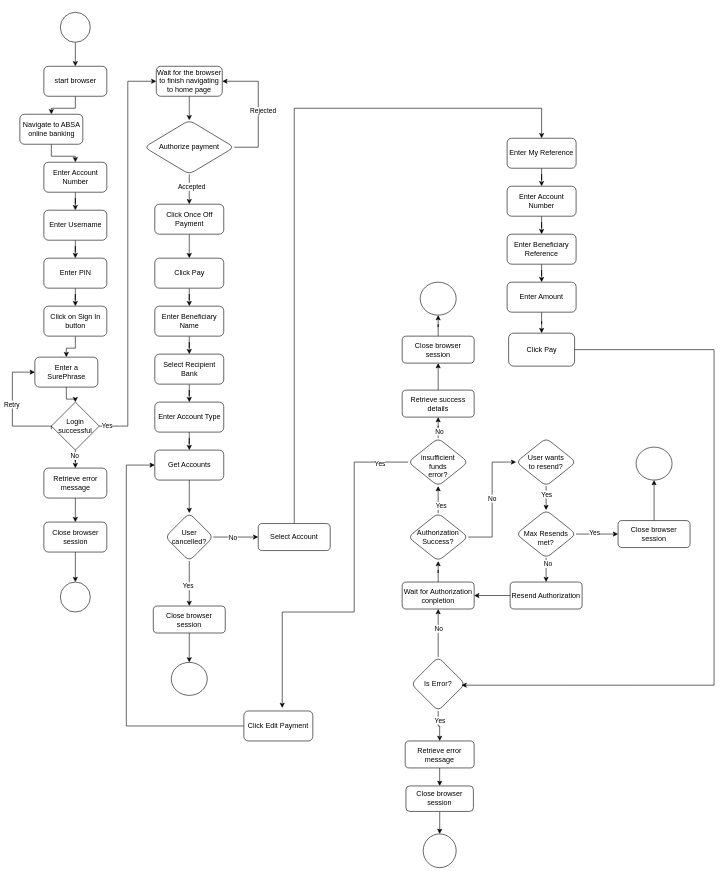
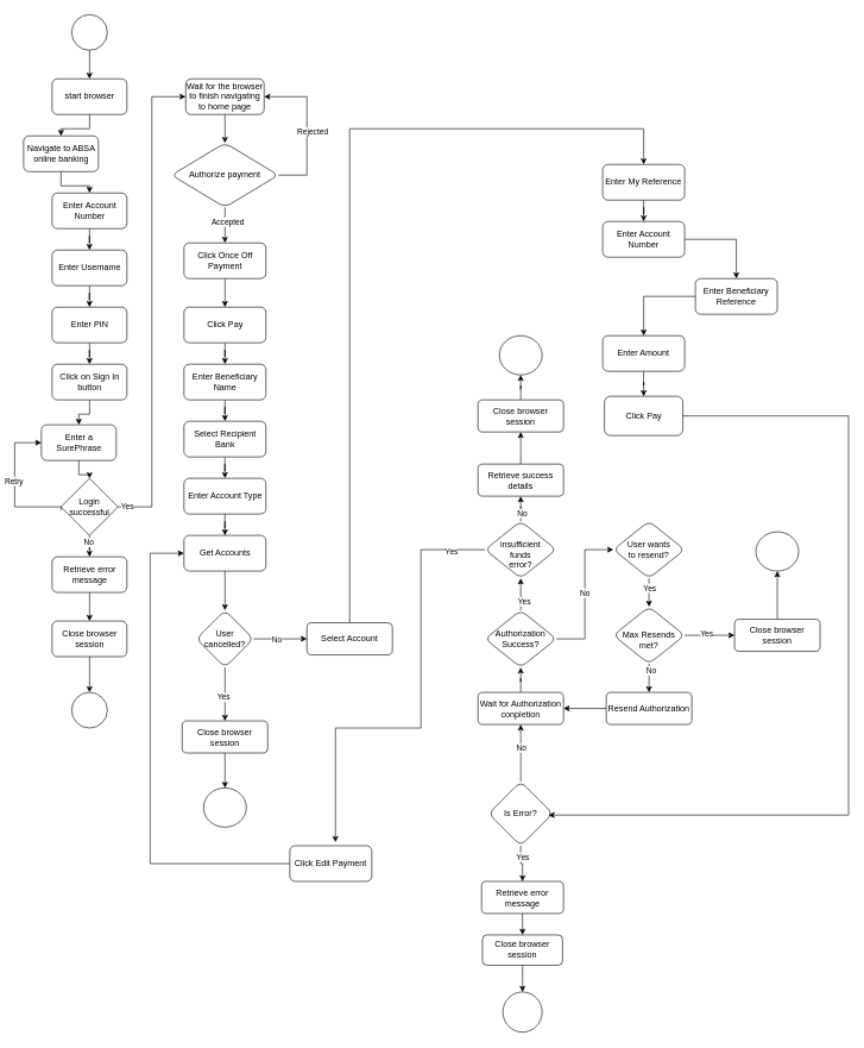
  <mxCell id="0" />
  <mxCell id="1" parent="0" />
  <mxCell id="2" value="" style="edgeStyle=orthogonalEdgeStyle;rounded=0;orthogonalLoop=1;jettySize=auto;html=1;" edge="1" parent="1" source="3" target="5"><mxGeometry relative="1" as="geometry" /></mxCell>
  <mxCell id="3" value="" style="ellipse;whiteSpace=wrap;html=1;aspect=fixed;" vertex="1" parent="1"><mxGeometry x="100" y="20" width="50" height="50" as="geometry" /></mxCell>
  <mxCell id="4" value="" style="edgeStyle=orthogonalEdgeStyle;rounded=0;orthogonalLoop=1;jettySize=auto;html=1;" edge="1" parent="1" source="5" target="7"><mxGeometry relative="1" as="geometry" /></mxCell>
  <mxCell id="5" value="start browser" style="rounded=1;whiteSpace=wrap;html=1;" vertex="1" parent="1"><mxGeometry x="72.5" y="110" width="105" height="50" as="geometry" /></mxCell>
  <mxCell id="6" value="" style="edgeStyle=orthogonalEdgeStyle;rounded=0;orthogonalLoop=1;jettySize=auto;html=1;" edge="1" parent="1" source="7" target="9"><mxGeometry relative="1" as="geometry" /></mxCell>
  <mxCell id="7" value="Navigate to ABSA online banking" style="rounded=1;whiteSpace=wrap;html=1;" vertex="1" parent="1"><mxGeometry x="32.5" y="190" width="105" height="50" as="geometry" /></mxCell>
  <mxCell id="8" value="" style="edgeStyle=orthogonalEdgeStyle;rounded=0;orthogonalLoop=1;jettySize=auto;html=1;" edge="1" parent="1" source="9" target="11"><mxGeometry relative="1" as="geometry" /></mxCell>
  <mxCell id="9" value="Enter Account Number" style="rounded=1;whiteSpace=wrap;html=1;" vertex="1" parent="1"><mxGeometry x="72.5" y="270" width="105" height="50" as="geometry" /></mxCell>
  <mxCell id="10" value="" style="edgeStyle=orthogonalEdgeStyle;rounded=0;orthogonalLoop=1;jettySize=auto;html=1;" edge="1" parent="1" source="11" target="13"><mxGeometry relative="1" as="geometry" /></mxCell>
  <mxCell id="11" value="Enter Username" style="rounded=1;whiteSpace=wrap;html=1;" vertex="1" parent="1"><mxGeometry x="72.5" y="350" width="105" height="50" as="geometry" /></mxCell>
  <mxCell id="12" value="" style="edgeStyle=orthogonalEdgeStyle;rounded=0;orthogonalLoop=1;jettySize=auto;html=1;" edge="1" parent="1" source="13" target="15"><mxGeometry relative="1" as="geometry" /></mxCell>
  <mxCell id="13" value="Enter PIN" style="rounded=1;whiteSpace=wrap;html=1;" vertex="1" parent="1"><mxGeometry x="72.5" y="430" width="105" height="50" as="geometry" /></mxCell>
  <mxCell id="14" value="" style="edgeStyle=orthogonalEdgeStyle;rounded=0;orthogonalLoop=1;jettySize=auto;html=1;" edge="1" parent="1" source="15" target="17"><mxGeometry relative="1" as="geometry" /></mxCell>
  <mxCell id="15" value="Click on Sign In button" style="rounded=1;whiteSpace=wrap;html=1;" vertex="1" parent="1"><mxGeometry x="72.5" y="510" width="105" height="50" as="geometry" /></mxCell>
  <mxCell id="16" value="" style="edgeStyle=orthogonalEdgeStyle;rounded=0;orthogonalLoop=1;jettySize=auto;html=1;" edge="1" parent="1" source="17" target="24"><mxGeometry relative="1" as="geometry" /></mxCell>
  <mxCell id="17" value="Enter a SurePhrase" style="rounded=1;whiteSpace=wrap;html=1;" vertex="1" parent="1"><mxGeometry x="57.5" y="595" width="105" height="50" as="geometry" /></mxCell>
  <mxCell id="18" value="" style="edgeStyle=orthogonalEdgeStyle;rounded=0;orthogonalLoop=1;jettySize=auto;html=1;" edge="1" parent="1" source="24" target="26"><mxGeometry relative="1" as="geometry" /></mxCell>
  <mxCell id="19" value="No" style="edgeLabel;html=1;align=center;verticalAlign=middle;resizable=0;points=[];" vertex="1" connectable="0" parent="18"><mxGeometry x="-0.659" y="-2" relative="1" as="geometry"><mxPoint as="offset" /></mxGeometry></mxCell>
  <mxCell id="20" style="edgeStyle=orthogonalEdgeStyle;rounded=0;orthogonalLoop=1;jettySize=auto;html=1;entryX=0;entryY=0.5;entryDx=0;entryDy=0;" edge="1" parent="1" source="24" target="31"><mxGeometry relative="1" as="geometry" /></mxCell>
  <mxCell id="21" value="Yes" style="edgeLabel;html=1;align=center;verticalAlign=middle;resizable=0;points=[];" vertex="1" connectable="0" parent="20"><mxGeometry x="-0.965" y="1" relative="1" as="geometry"><mxPoint as="offset" /></mxGeometry></mxCell>
  <mxCell id="22" style="edgeStyle=orthogonalEdgeStyle;rounded=0;orthogonalLoop=1;jettySize=auto;html=1;entryX=0;entryY=0.5;entryDx=0;entryDy=0;" edge="1" parent="1" target="17"><mxGeometry relative="1" as="geometry"><mxPoint x="32.47" y="660" as="targetPoint" /><mxPoint x="85.004" y="715.034" as="sourcePoint" /><Array as="points"><mxPoint x="86" y="710" /><mxPoint x="20" y="710" /><mxPoint x="20" y="615" /></Array></mxGeometry></mxCell>
  <mxCell id="23" value="Retry" style="edgeLabel;html=1;align=center;verticalAlign=middle;resizable=0;points=[];" vertex="1" connectable="0" parent="22"><mxGeometry x="0.095" y="2" relative="1" as="geometry"><mxPoint as="offset" /></mxGeometry></mxCell>
  <mxCell id="24" value="Login&lt;br&gt;successful" style="rhombus;whiteSpace=wrap;html=1;" vertex="1" parent="1"><mxGeometry x="85" y="670" width="80" height="80" as="geometry" /></mxCell>
  <mxCell id="25" value="" style="edgeStyle=orthogonalEdgeStyle;rounded=0;orthogonalLoop=1;jettySize=auto;html=1;" edge="1" parent="1" source="26" target="28"><mxGeometry relative="1" as="geometry" /></mxCell>
  <mxCell id="26" value="Retrieve error&lt;br&gt;message" style="rounded=1;whiteSpace=wrap;html=1;" vertex="1" parent="1"><mxGeometry x="72.5" y="780" width="105" height="50" as="geometry" /></mxCell>
  <mxCell id="27" value="" style="edgeStyle=orthogonalEdgeStyle;rounded=0;orthogonalLoop=1;jettySize=auto;html=1;" edge="1" parent="1" source="28" target="29"><mxGeometry relative="1" as="geometry" /></mxCell>
  <mxCell id="28" value="Close browser session" style="rounded=1;whiteSpace=wrap;html=1;" vertex="1" parent="1"><mxGeometry x="72.5" y="870" width="105" height="50" as="geometry" /></mxCell>
  <mxCell id="29" value="" style="ellipse;whiteSpace=wrap;html=1;aspect=fixed;" vertex="1" parent="1"><mxGeometry x="100" y="970" width="50" height="50" as="geometry" /></mxCell>
  <mxCell id="30" value="" style="edgeStyle=orthogonalEdgeStyle;rounded=0;orthogonalLoop=1;jettySize=auto;html=1;" edge="1" parent="1" source="31" target="39"><mxGeometry relative="1" as="geometry" /></mxCell>
  <mxCell id="31" value="Wait for the browser to finish navigating to home page" style="rounded=1;whiteSpace=wrap;html=1;" vertex="1" parent="1"><mxGeometry x="260" y="110" width="110" height="50" as="geometry" /></mxCell>
  <mxCell id="32" value="" style="edgeStyle=orthogonalEdgeStyle;rounded=0;orthogonalLoop=1;jettySize=auto;html=1;" edge="1" parent="1" source="33" target="43"><mxGeometry relative="1" as="geometry" /></mxCell>
  <mxCell id="33" value="Click Pay" style="whiteSpace=wrap;html=1;rounded=1;" vertex="1" parent="1"><mxGeometry x="257.5" y="430" width="115" height="50" as="geometry" /></mxCell>
  <mxCell id="34" value="" style="edgeStyle=orthogonalEdgeStyle;rounded=0;orthogonalLoop=1;jettySize=auto;html=1;" edge="1" parent="1" source="39" target="41"><mxGeometry relative="1" as="geometry" /></mxCell>
  <mxCell id="35" value="Accepted" style="edgeLabel;html=1;align=center;verticalAlign=middle;resizable=0;points=[];" vertex="1" connectable="0" parent="34"><mxGeometry x="-0.2" y="3" relative="1" as="geometry"><mxPoint as="offset" /></mxGeometry></mxCell>
  <mxCell id="36" style="edgeStyle=orthogonalEdgeStyle;rounded=0;orthogonalLoop=1;jettySize=auto;html=1;exitX=1;exitY=0.5;exitDx=0;exitDy=0;entryX=1;entryY=0.5;entryDx=0;entryDy=0;" edge="1" parent="1" source="39" target="31"><mxGeometry relative="1" as="geometry"><Array as="points"><mxPoint x="430" y="245" /><mxPoint x="430" y="135" /></Array></mxGeometry></mxCell>
  <mxCell id="37" value="No" style="edgeLabel;html=1;align=center;verticalAlign=middle;resizable=0;points=[];" vertex="1" connectable="0" parent="36"><mxGeometry x="-0.04" y="-4" relative="1" as="geometry"><mxPoint as="offset" /></mxGeometry></mxCell>
  <mxCell id="38" value="Rejected" style="edgeLabel;html=1;align=center;verticalAlign=middle;resizable=0;points=[];" vertex="1" connectable="0" parent="36"><mxGeometry x="-0.038" y="-7" relative="1" as="geometry"><mxPoint as="offset" /></mxGeometry></mxCell>
  <mxCell id="39" value="Authorize payment" style="rhombus;whiteSpace=wrap;html=1;rounded=1;" vertex="1" parent="1"><mxGeometry x="240" y="200" width="150" height="90" as="geometry" /></mxCell>
  <mxCell id="40" value="" style="edgeStyle=orthogonalEdgeStyle;rounded=0;orthogonalLoop=1;jettySize=auto;html=1;" edge="1" parent="1" source="41" target="33"><mxGeometry relative="1" as="geometry" /></mxCell>
  <mxCell id="41" value="Click Once Off Payment" style="whiteSpace=wrap;html=1;rounded=1;" vertex="1" parent="1"><mxGeometry x="257.5" y="340" width="115" height="50" as="geometry" /></mxCell>
  <mxCell id="42" value="" style="edgeStyle=orthogonalEdgeStyle;rounded=0;orthogonalLoop=1;jettySize=auto;html=1;" edge="1" parent="1" source="43" target="45"><mxGeometry relative="1" as="geometry" /></mxCell>
  <mxCell id="43" value="Enter Beneficiary Name" style="whiteSpace=wrap;html=1;rounded=1;" vertex="1" parent="1"><mxGeometry x="257.5" y="510" width="115" height="50" as="geometry" /></mxCell>
  <mxCell id="44" value="" style="edgeStyle=orthogonalEdgeStyle;rounded=0;orthogonalLoop=1;jettySize=auto;html=1;" edge="1" parent="1" source="45" target="47"><mxGeometry relative="1" as="geometry" /></mxCell>
  <mxCell id="45" value="Select Recipient Bank" style="whiteSpace=wrap;html=1;rounded=1;" vertex="1" parent="1"><mxGeometry x="257.5" y="590" width="115" height="50" as="geometry" /></mxCell>
  <mxCell id="46" value="" style="edgeStyle=orthogonalEdgeStyle;rounded=0;orthogonalLoop=1;jettySize=auto;html=1;" edge="1" parent="1" source="47" target="49"><mxGeometry relative="1" as="geometry" /></mxCell>
  <mxCell id="47" value="Enter Account Type" style="whiteSpace=wrap;html=1;rounded=1;" vertex="1" parent="1"><mxGeometry x="257.5" y="670" width="115" height="50" as="geometry" /></mxCell>
  <mxCell id="48" value="" style="edgeStyle=orthogonalEdgeStyle;rounded=0;orthogonalLoop=1;jettySize=auto;html=1;" edge="1" parent="1" source="49" target="54"><mxGeometry relative="1" as="geometry" /></mxCell>
  <mxCell id="49" value="Get Accounts" style="whiteSpace=wrap;html=1;rounded=1;" vertex="1" parent="1"><mxGeometry x="257.5" y="750" width="115" height="50" as="geometry" /></mxCell>
  <mxCell id="50" value="" style="edgeStyle=orthogonalEdgeStyle;rounded=0;orthogonalLoop=1;jettySize=auto;html=1;" edge="1" parent="1" source="54" target="56"><mxGeometry relative="1" as="geometry" /></mxCell>
  <mxCell id="51" value="No" style="edgeLabel;html=1;align=center;verticalAlign=middle;resizable=0;points=[];" vertex="1" connectable="0" parent="50"><mxGeometry x="-0.148" y="-1" relative="1" as="geometry"><mxPoint as="offset" /></mxGeometry></mxCell>
  <mxCell id="52" value="" style="edgeStyle=orthogonalEdgeStyle;rounded=0;orthogonalLoop=1;jettySize=auto;html=1;" edge="1" parent="1" source="54" target="58"><mxGeometry relative="1" as="geometry" /></mxCell>
  <mxCell id="53" value="Yes" style="edgeLabel;html=1;align=center;verticalAlign=middle;resizable=0;points=[];" vertex="1" connectable="0" parent="52"><mxGeometry x="0.083" y="-3" relative="1" as="geometry"><mxPoint as="offset" /></mxGeometry></mxCell>
  <mxCell id="54" value="User cancelled?" style="rhombus;whiteSpace=wrap;html=1;rounded=1;" vertex="1" parent="1"><mxGeometry x="275" y="855" width="80" height="80" as="geometry" /></mxCell>
  <mxCell id="55" style="edgeStyle=orthogonalEdgeStyle;rounded=0;orthogonalLoop=1;jettySize=auto;html=1;entryX=0.5;entryY=0;entryDx=0;entryDy=0;" edge="1" parent="1" source="56" target="103"><mxGeometry relative="1" as="geometry"><Array as="points"><mxPoint x="490" y="180" /><mxPoint x="903" y="180" /></Array></mxGeometry></mxCell>
  <mxCell id="56" value="Select Account" style="whiteSpace=wrap;html=1;rounded=1;" vertex="1" parent="1"><mxGeometry x="430" y="872.5" width="120" height="45" as="geometry" /></mxCell>
  <mxCell id="57" value="" style="edgeStyle=orthogonalEdgeStyle;rounded=0;orthogonalLoop=1;jettySize=auto;html=1;" edge="1" parent="1" source="58" target="59"><mxGeometry relative="1" as="geometry" /></mxCell>
  <mxCell id="58" value="Close browser session" style="whiteSpace=wrap;html=1;rounded=1;" vertex="1" parent="1"><mxGeometry x="255" y="1010" width="120" height="45" as="geometry" /></mxCell>
  <mxCell id="59" value="" style="ellipse;whiteSpace=wrap;html=1;rounded=1;" vertex="1" parent="1"><mxGeometry x="285" y="1104" width="60" height="55" as="geometry" /></mxCell>
  <mxCell id="60" value="" style="edgeStyle=orthogonalEdgeStyle;rounded=0;orthogonalLoop=1;jettySize=auto;html=1;" edge="1" parent="1" source="64" target="66"><mxGeometry relative="1" as="geometry" /></mxCell>
  <mxCell id="61" value="Yes" style="edgeLabel;html=1;align=center;verticalAlign=middle;resizable=0;points=[];" vertex="1" connectable="0" parent="60"><mxGeometry x="-0.433" y="2" relative="1" as="geometry"><mxPoint as="offset" /></mxGeometry></mxCell>
  <mxCell id="62" style="edgeStyle=orthogonalEdgeStyle;rounded=0;orthogonalLoop=1;jettySize=auto;html=1;entryX=0.5;entryY=1;entryDx=0;entryDy=0;" edge="1" parent="1" source="64" target="71"><mxGeometry relative="1" as="geometry"><Array as="points"><mxPoint x="730" y="1095" /></Array></mxGeometry></mxCell>
  <mxCell id="63" value="No" style="edgeLabel;html=1;align=center;verticalAlign=middle;resizable=0;points=[];" vertex="1" connectable="0" parent="62"><mxGeometry x="0.204" relative="1" as="geometry"><mxPoint as="offset" /></mxGeometry></mxCell>
  <mxCell id="64" value="Is Error?" style="rhombus;whiteSpace=wrap;html=1;rounded=1;" vertex="1" parent="1"><mxGeometry x="685" y="1095" width="90" height="90" as="geometry" /></mxCell>
  <mxCell id="65" value="" style="edgeStyle=orthogonalEdgeStyle;rounded=0;orthogonalLoop=1;jettySize=auto;html=1;" edge="1" parent="1" source="66" target="68"><mxGeometry relative="1" as="geometry" /></mxCell>
  <mxCell id="66" value="Retrieve error message" style="whiteSpace=wrap;html=1;rounded=1;" vertex="1" parent="1"><mxGeometry x="675" y="1235" width="115" height="45" as="geometry" /></mxCell>
  <mxCell id="67" value="" style="edgeStyle=orthogonalEdgeStyle;rounded=0;orthogonalLoop=1;jettySize=auto;html=1;" edge="1" parent="1" source="68" target="69"><mxGeometry relative="1" as="geometry" /></mxCell>
  <mxCell id="68" value="Close browser &lt;br&gt;session" style="whiteSpace=wrap;html=1;rounded=1;" vertex="1" parent="1"><mxGeometry x="676.25" y="1310" width="112.5" height="42.5" as="geometry" /></mxCell>
  <mxCell id="69" value="" style="ellipse;whiteSpace=wrap;html=1;rounded=1;" vertex="1" parent="1"><mxGeometry x="705" y="1390" width="55" height="56.25" as="geometry" /></mxCell>
  <mxCell id="70" value="" style="edgeStyle=orthogonalEdgeStyle;rounded=0;orthogonalLoop=1;jettySize=auto;html=1;" edge="1" parent="1" source="71" target="78"><mxGeometry relative="1" as="geometry" /></mxCell>
  <mxCell id="71" value="Wait for Authorization conpletion" style="whiteSpace=wrap;html=1;rounded=1;" vertex="1" parent="1"><mxGeometry x="670" y="970" width="120" height="45" as="geometry" /></mxCell>
  <mxCell id="72" value="" style="edgeStyle=orthogonalEdgeStyle;rounded=0;orthogonalLoop=1;jettySize=auto;html=1;" edge="1" parent="1" source="78" target="81"><mxGeometry relative="1" as="geometry" /></mxCell>
  <mxCell id="73" value="Yes" style="edgeLabel;html=1;align=center;verticalAlign=middle;resizable=0;points=[];" vertex="1" connectable="0" parent="72"><mxGeometry x="-0.407" y="-4" relative="1" as="geometry"><mxPoint as="offset" /></mxGeometry></mxCell>
  <mxCell id="74" style="edgeStyle=orthogonalEdgeStyle;rounded=0;orthogonalLoop=1;jettySize=auto;html=1;exitX=0;exitY=0.5;exitDx=0;exitDy=0;" edge="1" parent="1" source="81"><mxGeometry relative="1" as="geometry"><mxPoint x="647.5" y="745" as="sourcePoint" /><mxPoint x="470" y="1180" as="targetPoint" /><Array as="points"><mxPoint x="590" y="770" /><mxPoint x="590" y="1020" /><mxPoint x="470" y="1020" /></Array></mxGeometry></mxCell>
  <mxCell id="75" value="Yes" style="edgeLabel;html=1;align=center;verticalAlign=middle;resizable=0;points=[];" vertex="1" connectable="0" parent="74"><mxGeometry x="-0.846" y="2" relative="1" as="geometry"><mxPoint as="offset" /></mxGeometry></mxCell>
  <mxCell id="76" style="edgeStyle=orthogonalEdgeStyle;rounded=0;orthogonalLoop=1;jettySize=auto;html=1;entryX=0;entryY=0.5;entryDx=0;entryDy=0;" edge="1" parent="1" source="78" target="91"><mxGeometry relative="1" as="geometry"><mxPoint x="830" y="830" as="targetPoint" /><Array as="points"><mxPoint x="820" y="895" /><mxPoint x="820" y="770" /></Array></mxGeometry></mxCell>
  <mxCell id="77" value="No" style="edgeLabel;html=1;align=center;verticalAlign=middle;resizable=0;points=[];" vertex="1" connectable="0" parent="76"><mxGeometry x="0.024" y="1" relative="1" as="geometry"><mxPoint as="offset" /></mxGeometry></mxCell>
  <mxCell id="78" value="Authorization&lt;br&gt;Success?" style="rhombus;whiteSpace=wrap;html=1;rounded=1;" vertex="1" parent="1"><mxGeometry x="680" y="855" width="100" height="80" as="geometry" /></mxCell>
  <mxCell id="79" value="" style="edgeStyle=orthogonalEdgeStyle;rounded=0;orthogonalLoop=1;jettySize=auto;html=1;" edge="1" parent="1" source="81" target="83"><mxGeometry relative="1" as="geometry" /></mxCell>
  <mxCell id="80" value="No" style="edgeLabel;html=1;align=center;verticalAlign=middle;resizable=0;points=[];" vertex="1" connectable="0" parent="79"><mxGeometry x="-0.481" y="-1" relative="1" as="geometry"><mxPoint as="offset" /></mxGeometry></mxCell>
  <mxCell id="81" value="&lt;br&gt;insufficient &lt;br&gt;funds&lt;br&gt;error?" style="rhombus;whiteSpace=wrap;html=1;rounded=1;" vertex="1" parent="1"><mxGeometry x="680" y="730" width="100" height="80" as="geometry" /></mxCell>
  <mxCell id="82" value="" style="edgeStyle=orthogonalEdgeStyle;rounded=0;orthogonalLoop=1;jettySize=auto;html=1;" edge="1" parent="1" source="83" target="86"><mxGeometry relative="1" as="geometry" /></mxCell>
  <mxCell id="83" value="Retrieve success details" style="whiteSpace=wrap;html=1;rounded=1;" vertex="1" parent="1"><mxGeometry x="670" y="650" width="120" height="45" as="geometry" /></mxCell>
  <mxCell id="84" value="" style="ellipse;whiteSpace=wrap;html=1;rounded=1;" vertex="1" parent="1"><mxGeometry x="700" y="470" width="60" height="55" as="geometry" /></mxCell>
  <mxCell id="85" value="" style="edgeStyle=orthogonalEdgeStyle;rounded=0;orthogonalLoop=1;jettySize=auto;html=1;" edge="1" parent="1" source="86" target="84"><mxGeometry relative="1" as="geometry" /></mxCell>
  <mxCell id="86" value="Close browser session" style="whiteSpace=wrap;html=1;rounded=1;" vertex="1" parent="1"><mxGeometry x="670" y="560" width="120" height="45" as="geometry" /></mxCell>
  <mxCell id="87" style="edgeStyle=orthogonalEdgeStyle;rounded=0;orthogonalLoop=1;jettySize=auto;html=1;entryX=0;entryY=0.5;entryDx=0;entryDy=0;" edge="1" parent="1" source="88" target="49"><mxGeometry relative="1" as="geometry"><Array as="points"><mxPoint x="210" y="1210" /><mxPoint x="210" y="775" /></Array></mxGeometry></mxCell>
  <mxCell id="88" value="Click Edit Payment" style="whiteSpace=wrap;html=1;rounded=1;" vertex="1" parent="1"><mxGeometry x="406" y="1185" width="115" height="50" as="geometry" /></mxCell>
  <mxCell id="89" value="" style="edgeStyle=orthogonalEdgeStyle;rounded=0;orthogonalLoop=1;jettySize=auto;html=1;" edge="1" parent="1" source="91" target="96"><mxGeometry relative="1" as="geometry" /></mxCell>
  <mxCell id="90" value="Yes" style="edgeLabel;html=1;align=center;verticalAlign=middle;resizable=0;points=[];" vertex="1" connectable="0" parent="89"><mxGeometry x="-0.367" relative="1" as="geometry"><mxPoint as="offset" /></mxGeometry></mxCell>
  <mxCell id="91" value="User wants&lt;br&gt;to resend?" style="rhombus;whiteSpace=wrap;html=1;rounded=1;" vertex="1" parent="1"><mxGeometry x="860" y="730" width="100" height="80" as="geometry" /></mxCell>
  <mxCell id="92" value="" style="edgeStyle=orthogonalEdgeStyle;rounded=0;orthogonalLoop=1;jettySize=auto;html=1;" edge="1" parent="1" source="96" target="98"><mxGeometry relative="1" as="geometry" /></mxCell>
  <mxCell id="93" value="No" style="edgeLabel;html=1;align=center;verticalAlign=middle;resizable=0;points=[];" vertex="1" connectable="0" parent="92"><mxGeometry x="-0.533" y="2" relative="1" as="geometry"><mxPoint as="offset" /></mxGeometry></mxCell>
  <mxCell id="94" value="" style="edgeStyle=orthogonalEdgeStyle;rounded=0;orthogonalLoop=1;jettySize=auto;html=1;" edge="1" parent="1" source="96" target="100"><mxGeometry relative="1" as="geometry" /></mxCell>
  <mxCell id="95" value="Yes" style="edgeLabel;html=1;align=center;verticalAlign=middle;resizable=0;points=[];" vertex="1" connectable="0" parent="94"><mxGeometry x="-0.129" y="3" relative="1" as="geometry"><mxPoint as="offset" /></mxGeometry></mxCell>
  <mxCell id="96" value="&lt;br&gt;Max Resends&lt;br&gt;met?" style="rhombus;whiteSpace=wrap;html=1;rounded=1;" vertex="1" parent="1"><mxGeometry x="860" y="850" width="100" height="80" as="geometry" /></mxCell>
  <mxCell id="97" value="" style="edgeStyle=orthogonalEdgeStyle;rounded=0;orthogonalLoop=1;jettySize=auto;html=1;" edge="1" parent="1" source="98" target="71"><mxGeometry relative="1" as="geometry" /></mxCell>
  <mxCell id="98" value="Resend Authorization" style="whiteSpace=wrap;html=1;rounded=1;" vertex="1" parent="1"><mxGeometry x="850" y="970" width="120" height="45" as="geometry" /></mxCell>
  <mxCell id="99" value="" style="edgeStyle=orthogonalEdgeStyle;rounded=0;orthogonalLoop=1;jettySize=auto;html=1;" edge="1" parent="1" source="100" target="101"><mxGeometry relative="1" as="geometry" /></mxCell>
  <mxCell id="100" value="Close browser session" style="whiteSpace=wrap;html=1;rounded=1;" vertex="1" parent="1"><mxGeometry x="1030" y="867.5" width="120" height="45" as="geometry" /></mxCell>
  <mxCell id="101" value="" style="ellipse;whiteSpace=wrap;html=1;rounded=1;" vertex="1" parent="1"><mxGeometry x="1060" y="745" width="60" height="55" as="geometry" /></mxCell>
  <mxCell id="102" value="" style="edgeStyle=orthogonalEdgeStyle;rounded=0;orthogonalLoop=1;jettySize=auto;html=1;" edge="1" parent="1" source="103" target="105"><mxGeometry relative="1" as="geometry" /></mxCell>
  <mxCell id="103" value="Enter My Reference" style="whiteSpace=wrap;html=1;rounded=1;" vertex="1" parent="1"><mxGeometry x="845" y="230" width="115" height="50" as="geometry" /></mxCell>
  <mxCell id="104" value="" style="edgeStyle=orthogonalEdgeStyle;rounded=0;orthogonalLoop=1;jettySize=auto;html=1;" edge="1" parent="1" source="105" target="107"><mxGeometry relative="1" as="geometry" /></mxCell>
  <mxCell id="105" value="Enter Account Number" style="whiteSpace=wrap;html=1;rounded=1;" vertex="1" parent="1"><mxGeometry x="845" y="310" width="115" height="50" as="geometry" /></mxCell>
  <mxCell id="106" value="" style="edgeStyle=orthogonalEdgeStyle;rounded=0;orthogonalLoop=1;jettySize=auto;html=1;" edge="1" parent="1" source="107" target="109"><mxGeometry relative="1" as="geometry" /></mxCell>
- <mxCell id="107" value="Enter Beneficiary Reference" style="whiteSpace=wrap;html=1;rounded=1;" vertex="1" parent="1"><mxGeometry x="845" y="390" width="115" height="50" as="geometry" /></mxCell>
+ <mxCell id="107" value="Enter Beneficiary Reference" style="whiteSpace=wrap;html=1;rounded=1;" vertex="1" parent="1"><mxGeometry x="975" y="390" width="115" height="50" as="geometry" /></mxCell>
  <mxCell id="108" value="" style="edgeStyle=orthogonalEdgeStyle;rounded=0;orthogonalLoop=1;jettySize=auto;html=1;" edge="1" parent="1" source="109" target="110"><mxGeometry relative="1" as="geometry" /></mxCell>
  <mxCell id="109" value="Enter Amount" style="whiteSpace=wrap;html=1;rounded=1;" vertex="1" parent="1"><mxGeometry x="845" y="470" width="115" height="50" as="geometry" /></mxCell>
  <mxCell id="110" value="Click Pay" style="whiteSpace=wrap;html=1;rounded=1;" vertex="1" parent="1"><mxGeometry x="847.5" y="555" width="110" height="55" as="geometry" /></mxCell>
  <mxCell id="111" style="edgeStyle=orthogonalEdgeStyle;rounded=0;orthogonalLoop=1;jettySize=auto;html=1;entryX=0.933;entryY=0.522;entryDx=0;entryDy=0;entryPerimeter=0;" edge="1" parent="1" source="110" target="64"><mxGeometry relative="1" as="geometry"><Array as="points"><mxPoint x="1190" y="583" /><mxPoint x="1190" y="1142" /></Array></mxGeometry></mxCell>
